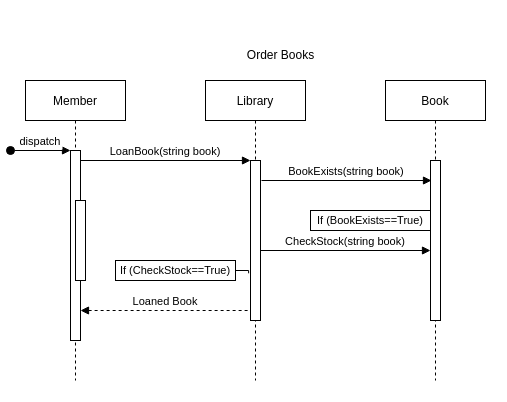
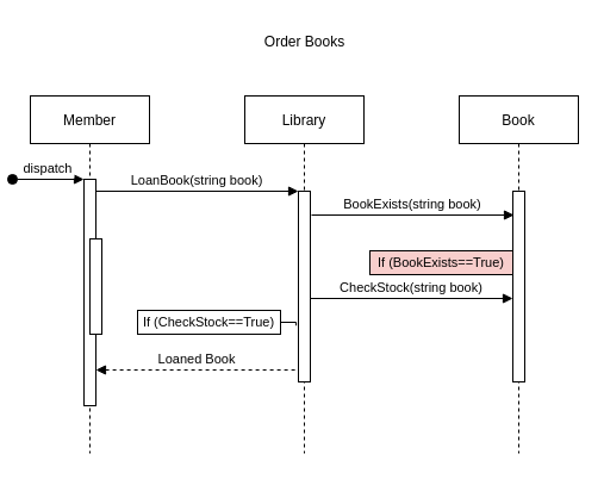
  <mxCell id="0" />
  <mxCell id="1" parent="0" />
  <mxCell id="2" value="Member" style="shape=umlLifeline;perimeter=lifelinePerimeter;container=1;collapsible=0;recursiveResize=0;rounded=0;shadow=0;strokeWidth=1;" parent="1" vertex="1"><mxGeometry x="20" y="80" width="100" height="300" as="geometry" /></mxCell>
  <mxCell id="3" value="" style="points=[];perimeter=orthogonalPerimeter;rounded=0;shadow=0;strokeWidth=1;" parent="2" vertex="1"><mxGeometry x="45" y="70" width="10" height="190" as="geometry" /></mxCell>
  <mxCell id="4" value="dispatch" style="verticalAlign=bottom;startArrow=oval;endArrow=block;startSize=8;shadow=0;strokeWidth=1;" parent="2" target="3" edge="1"><mxGeometry relative="1" as="geometry"><mxPoint x="-15" y="70" as="sourcePoint" /></mxGeometry></mxCell>
  <mxCell id="5" value="" style="points=[];perimeter=orthogonalPerimeter;rounded=0;shadow=0;strokeWidth=1;" parent="2" vertex="1"><mxGeometry x="50" y="120" width="10" height="80" as="geometry" /></mxCell>
  <mxCell id="6" value="Loaned Book" style="verticalAlign=bottom;endArrow=none;entryX=0;entryY=0;shadow=0;strokeWidth=1;endFill=0;startArrow=block;startFill=1;dashed=1;" edge="1" parent="2"><mxGeometry relative="1" as="geometry"><mxPoint x="55" y="230.0" as="sourcePoint" /><mxPoint x="225" y="230.0" as="targetPoint" /></mxGeometry></mxCell>
  <mxCell id="7" value="Library" style="shape=umlLifeline;perimeter=lifelinePerimeter;container=1;collapsible=0;recursiveResize=0;rounded=0;shadow=0;strokeWidth=1;" parent="1" vertex="1"><mxGeometry x="200" y="80" width="100" height="300" as="geometry" /></mxCell>
  <mxCell id="8" value="" style="points=[];perimeter=orthogonalPerimeter;rounded=0;shadow=0;strokeWidth=1;" parent="7" vertex="1"><mxGeometry x="45" y="80" width="10" height="160" as="geometry" /></mxCell>
  <mxCell id="9" value="CheckStock(string book)" style="verticalAlign=bottom;endArrow=block;entryX=0;entryY=0;shadow=0;strokeWidth=1;" edge="1" parent="7"><mxGeometry relative="1" as="geometry"><mxPoint x="55" y="170.0" as="sourcePoint" /><mxPoint x="225" y="170.0" as="targetPoint" /></mxGeometry></mxCell>
  <mxCell id="10" value="LoanBook(string book)" style="verticalAlign=bottom;endArrow=block;entryX=0;entryY=0;shadow=0;strokeWidth=1;" parent="1" source="3" target="8" edge="1"><mxGeometry relative="1" as="geometry"><mxPoint x="175" y="160" as="sourcePoint" /></mxGeometry></mxCell>
  <mxCell id="11" value="Book" style="shape=umlLifeline;perimeter=lifelinePerimeter;container=1;collapsible=0;recursiveResize=0;rounded=0;shadow=0;strokeWidth=1;" parent="1" vertex="1"><mxGeometry x="380" y="80" width="100" height="300" as="geometry" /></mxCell>
  <mxCell id="12" value="" style="points=[];perimeter=orthogonalPerimeter;rounded=0;shadow=0;strokeWidth=1;" parent="11" vertex="1"><mxGeometry x="45" y="80" width="10" height="160" as="geometry" /></mxCell>
  <mxCell id="13" value="BookExists(string book)" style="verticalAlign=bottom;endArrow=block;entryX=0;entryY=0;shadow=0;strokeWidth=1;" parent="1" edge="1"><mxGeometry relative="1" as="geometry"><mxPoint x="256" y="180" as="sourcePoint" /><mxPoint x="426" y="180" as="targetPoint" /></mxGeometry></mxCell>
- <mxCell id="14" value="Order Books" style="text;html=1;align=center;verticalAlign=middle;resizable=0;points=[];autosize=1;strokeColor=none;fillColor=none;" parent="1" vertex="1"><mxGeometry x="230" y="40" width="90" height="30" as="geometry" /></mxCell>
- <mxCell id="15" value="&lt;font style=&quot;font-size: 11px;&quot;&gt;If (BookExists==True)&lt;/font&gt;" style="rounded=0;whiteSpace=wrap;html=1;" vertex="1" parent="1"><mxGeometry x="305" y="210" width="120" height="20" as="geometry" /></mxCell>
+ <mxCell id="14" value="Order Books" style="text;html=1;align=center;verticalAlign=middle;resizable=0;points=[];autosize=1;strokeColor=none;fillColor=none;" parent="1" vertex="1"><mxGeometry x="205" y="20" width="90" height="30" as="geometry" /></mxCell>
+ <mxCell id="15" value="&lt;font style=&quot;font-size: 11px;&quot;&gt;If (BookExists==True)&lt;/font&gt;" style="rounded=0;whiteSpace=wrap;html=1;fillColor=#f8cecc;" vertex="1" parent="1"><mxGeometry x="305" y="210" width="120" height="20" as="geometry" /></mxCell>
  <mxCell id="16" style="edgeStyle=orthogonalEdgeStyle;rounded=0;orthogonalLoop=1;jettySize=auto;html=1;exitX=1;exitY=0.5;exitDx=0;exitDy=0;endArrow=none;endFill=0;entryX=-0.186;entryY=0.705;entryDx=0;entryDy=0;entryPerimeter=0;" edge="1" parent="1" source="17" target="8"><mxGeometry relative="1" as="geometry"><Array as="points"><mxPoint x="243" y="270" /></Array></mxGeometry></mxCell>
  <mxCell id="17" value="&lt;font style=&quot;font-size: 11px;&quot;&gt;If (CheckStock==True)&lt;/font&gt;" style="rounded=0;whiteSpace=wrap;html=1;" vertex="1" parent="1"><mxGeometry x="110" y="260" width="120" height="20" as="geometry" /></mxCell>
